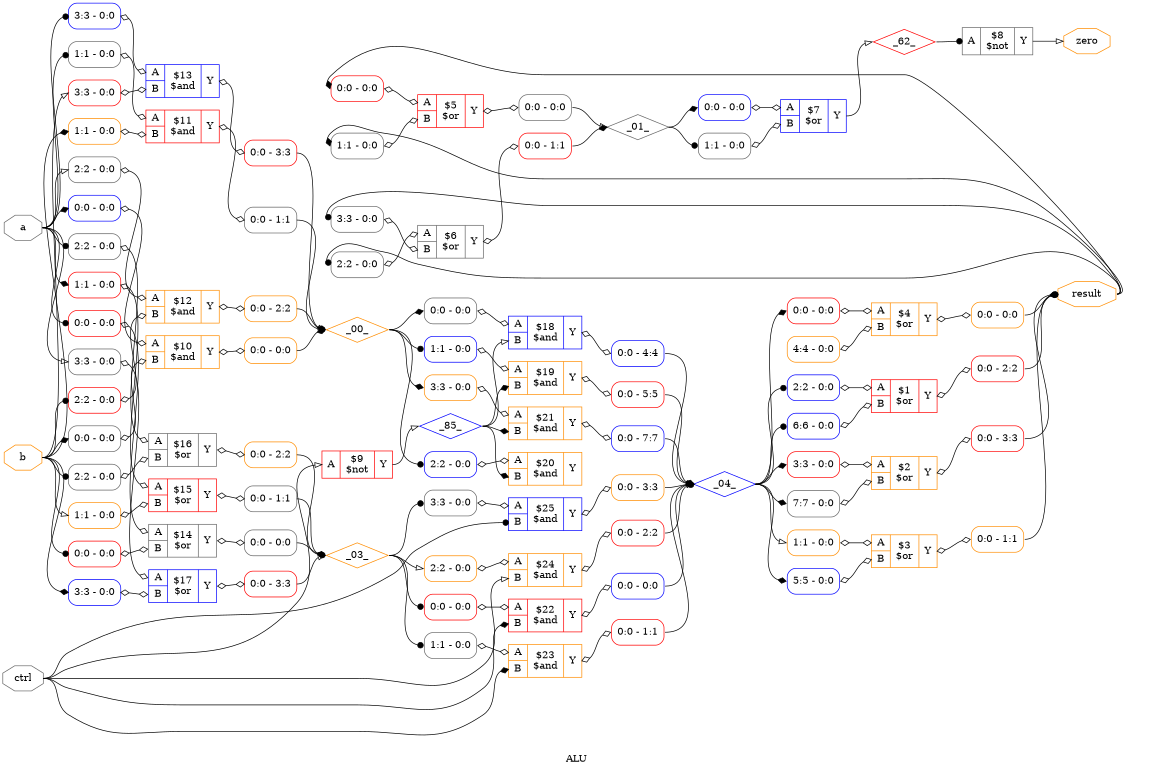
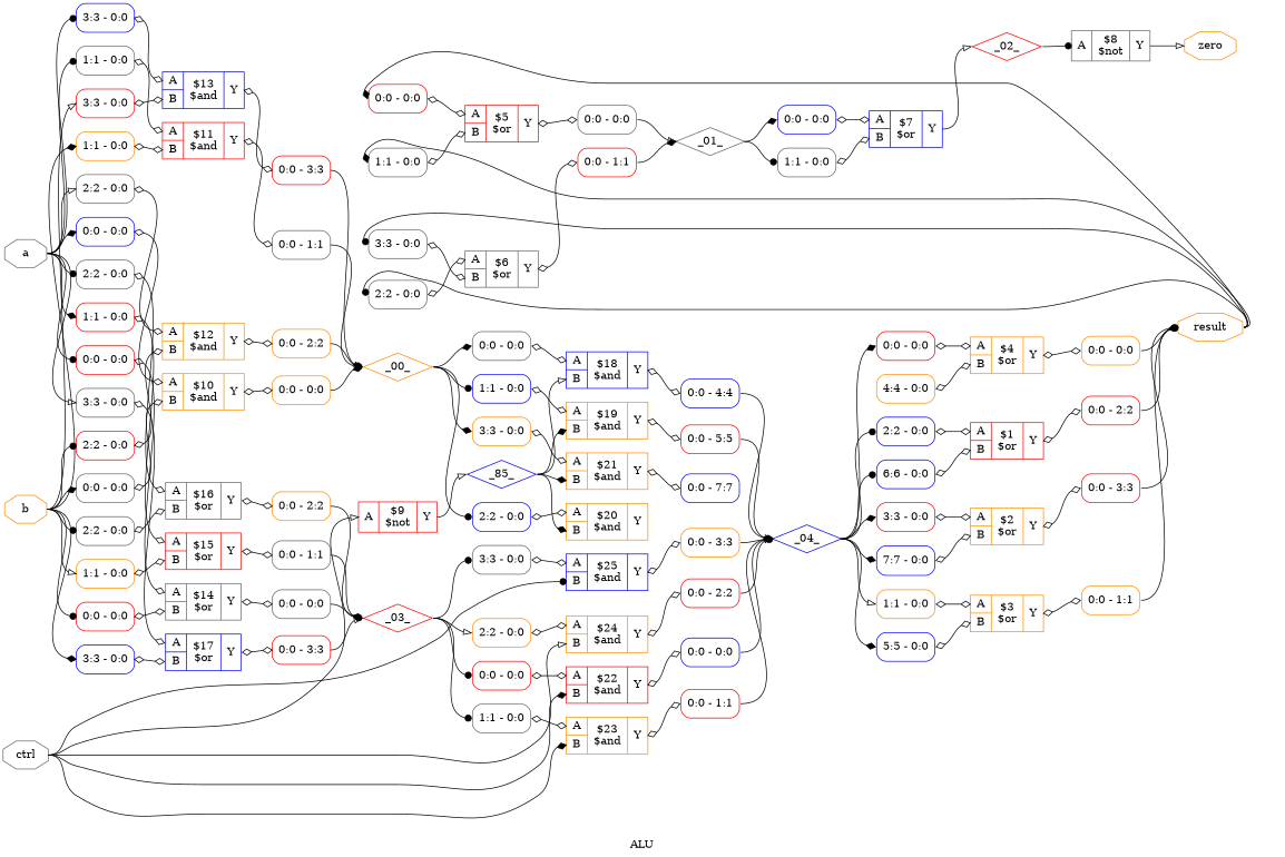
  digraph {
    label=ALU
    rankdir=LR
    remincross=true
    node [color=darkorange shape=record style=rounded]
    edge [arrowhead=odiamond color=black headport=w tailport=e]
    n1 [color=gray40 fontcolor=black label=a shape=octagon style=""]
    n2 [fontcolor=black label=b shape=octagon style=""]
    n3 [color=gray40 fontcolor=black label=ctrl shape=octagon style=""]
    n4 [fontcolor=black label=result shape=octagon style=""]
    n5 [fontcolor=black label=zero shape=octagon style=""]
    n6 [color=blue label="<s0> 0:0 - 0:0 "]
    n7 [color=gray40 label="<s0> 1:1 - 0:0 "]
    n8 [color=gray40 label="<s0> 2:2 - 0:0 "]
    n9 [color=blue label="<s0> 3:3 - 0:0 "]
    n10 [color=red label="<s0> 0:0 - 0:0 "]
    n11 [color=red label="<s0> 1:1 - 0:0 "]
    n12 [color=gray40 label="<s0> 2:2 - 0:0 "]
    n13 [color=gray40 label="<s0> 3:3 - 0:0 "]
    n14 [color=gray40 label="<s0> 0:0 - 0:0 "]
    n15 [label="<s0> 1:1 - 0:0 "]
    n16 [color=red label="<s0> 2:2 - 0:0 "]
    n17 [color=red label="<s0> 3:3 - 0:0 "]
    n18 [color=red label="<s0> 0:0 - 0:0 "]
    n19 [label="<s0> 1:1 - 0:0 "]
    n20 [color=gray40 label="<s0> 2:2 - 0:0 "]
    n21 [color=blue label="<s0> 3:3 - 0:0 "]
    n22 [color=red label="{{<p13> A|<p14> B}|$22\n$and|{<p15> Y}}" style=""]
    n23 [label="{{<p13> A|<p14> B}|$23\n$and|{<p15> Y}}" style=""]
    n24 [label="{{<p13> A|<p14> B}|$24\n$and|{<p15> Y}}" style=""]
    n25 [color=blue label="{{<p13> A|<p14> B}|$25\n$and|{<p15> Y}}" style=""]
    n26 [color=red label="{{<p13> A}|$9\n$not|{<p15> Y}}" style=""]
    n27 [color=red label="<s0> 0:0 - 0:0 "]
    n28 [color=gray40 label="<s0> 1:1 - 0:0 "]
    n29 [color=gray40 label="<s0> 2:2 - 0:0 "]
    n30 [color=gray40 label="<s0> 3:3 - 0:0 "]
    n31 [fontcolor=black label=_00_ shape=diamond style=""]
    n32 [color=gray40 label="<s0> 0:0 - 0:0 "]
    n33 [color=blue label="<s0> 1:1 - 0:0 "]
    n34 [color=blue label="<s0> 2:2 - 0:0 "]
    n35 [label="<s0> 3:3 - 0:0 "]
    n36 [color=blue label="{{<p13> A|<p14> B}|$18\n$and|{<p15> Y}}" style=""]
    n37 [label="{{<p13> A|<p14> B}|$19\n$and|{<p15> Y}}" style=""]
    n38 [label="{{<p13> A|<p14> B}|$20\n$and|{<p15> Y}}" style=""]
    n39 [label="{{<p13> A|<p14> B}|$21\n$and|{<p15> Y}}" style=""]
    n40 [color=gray40 fontcolor=black label=_01_ shape=diamond style=""]
    n41 [color=blue label="<s0> 0:0 - 0:0 "]
    n42 [color=gray40 label="<s0> 1:1 - 0:0 "]
    n43 [color=blue label="{{<p13> A|<p14> B}|$7\n$or|{<p15> Y}}" style=""]
-   n44 [color=red fontcolor=black label=_62_ shape=diamond style=""]
+   n44 [color=red fontcolor=black label=_02_ shape=diamond style=""]
    n45 [color=gray40 label="{{<p13> A}|$8\n$not|{<p15> Y}}" style=""]
-   n46 [fontcolor=black label=_03_ shape=diamond style=""]
+   n46 [color=red fontcolor=black label=_03_ shape=diamond style=""]
    n47 [color=red label="<s0> 0:0 - 0:0 "]
    n48 [color=gray40 label="<s0> 1:1 - 0:0 "]
    n49 [label="<s0> 2:2 - 0:0 "]
    n50 [color=gray40 label="<s0> 3:3 - 0:0 "]
    n51 [color=blue fontcolor=black label=_04_ shape=diamond style=""]
    n52 [color=blue label="<s0> 2:2 - 0:0 "]
    n53 [color=blue label="<s0> 6:6 - 0:0 "]
    n54 [color=red label="<s0> 3:3 - 0:0 "]
-   n55 [color=gray40 label="<s0> 7:7 - 0:0 "]
+   n55 [color=blue label="<s0> 7:7 - 0:0 "]
    n56 [label="<s0> 1:1 - 0:0 "]
    n57 [color=blue label="<s0> 5:5 - 0:0 "]
    n58 [color=red label="<s0> 0:0 - 0:0 "]
    n59 [color=red label="{{<p13> A|<p14> B}|$1\n$or|{<p15> Y}}" style=""]
    n60 [label="{{<p13> A|<p14> B}|$2\n$or|{<p15> Y}}" style=""]
    n61 [label="{{<p13> A|<p14> B}|$3\n$or|{<p15> Y}}" style=""]
    n62 [label="{{<p13> A|<p14> B}|$4\n$or|{<p15> Y}}" style=""]
    n63 [label="<s0> 4:4 - 0:0 "]
    n64 [color=blue fontcolor=black label=_85_ shape=diamond style=""]
    n65 [color=blue label="<s0> 0:0 - 4:4 "]
    n66 [color=red label="<s0> 0:0 - 5:5 "]
    n67 [color=blue label="<s0> 0:0 - 7:7 "]
    n68 [label="{{<p13> A|<p14> B}|$10\n$and|{<p15> Y}}" style=""]
    n69 [color=red label="{{<p13> A|<p14> B}|$11\n$and|{<p15> Y}}" style=""]
    n70 [label="{{<p13> A|<p14> B}|$12\n$and|{<p15> Y}}" style=""]
    n71 [color=blue label="{{<p13> A|<p14> B}|$13\n$and|{<p15> Y}}" style=""]
    n72 [color=gray40 label="{{<p13> A|<p14> B}|$14\n$or|{<p15> Y}}" style=""]
    n73 [color=red label="{{<p13> A|<p14> B}|$15\n$or|{<p15> Y}}" style=""]
    n74 [color=gray40 label="{{<p13> A|<p14> B}|$16\n$or|{<p15> Y}}" style=""]
    n75 [color=blue label="{{<p13> A|<p14> B}|$17\n$or|{<p15> Y}}" style=""]
    n76 [color=blue label="<s0> 0:0 - 0:0 "]
    n77 [color=red label="<s0> 0:0 - 1:1 "]
    n78 [color=red label="<s0> 0:0 - 2:2 "]
    n79 [label="<s0> 0:0 - 3:3 "]
    n80 [color=red label="{{<p13> A|<p14> B}|$5\n$or|{<p15> Y}}" style=""]
    n81 [color=gray40 label="{{<p13> A|<p14> B}|$6\n$or|{<p15> Y}}" style=""]
    n82 [label="<s0> 0:0 - 0:0 "]
    n83 [color=gray40 label="<s0> 0:0 - 1:1 "]
    n84 [label="<s0> 0:0 - 2:2 "]
    n85 [color=red label="<s0> 0:0 - 3:3 "]
    n86 [color=red label="<s0> 0:0 - 2:2 "]
    n87 [color=red label="<s0> 0:0 - 3:3 "]
    n88 [label="<s0> 0:0 - 1:1 "]
    n89 [label="<s0> 0:0 - 0:0 "]
    n90 [color=gray40 label="<s0> 0:0 - 0:0 "]
    n91 [color=red label="<s0> 0:0 - 1:1 "]
    n92 [color=gray40 label="<s0> 0:0 - 0:0 "]
    n93 [color=gray40 label="<s0> 0:0 - 1:1 "]
    n94 [label="<s0> 0:0 - 2:2 "]
    n95 [color=red label="<s0> 0:0 - 3:3 "]
    subgraph sub_1 {
      rank=source
      n1
      n2
      n3
    }
    subgraph sub_2 {
      rank=sink
      n4
      n5
    }
    n1 -> n6 [arrowhead=diamond headport="s0:w"]
    n1 -> n7 [arrowhead=dot headport="s0:w"]
    n1 -> n8 [arrowhead=onormal headport="s0:w"]
    n1 -> n9 [arrowhead=dot headport="s0:w"]
    n1 -> n10 [arrowhead=dot headport="s0:w"]
    n1 -> n11 [arrowhead=diamond headport="s0:w"]
    n1 -> n12 [arrowhead=dot headport="s0:w"]
    n1 -> n13 [arrowhead=onormal headport="s0:w"]
    n2 -> n14 [arrowhead=diamond headport="s0:w"]
    n2 -> n15 [arrowhead=diamond headport="s0:w"]
    n2 -> n16 [arrowhead=dot headport="s0:w"]
    n2 -> n17 [arrowhead=onormal headport="s0:w"]
    n2 -> n18 [arrowhead=dot headport="s0:w"]
    n2 -> n19 [arrowhead=onormal headport="s0:w"]
    n2 -> n20 [arrowhead=dot headport="s0:w"]
    n2 -> n21 [arrowhead=diamond headport="s0:w"]
    n3 -> n22 [arrowhead=diamond headport="p14:w"]
    n3 -> n23 [arrowhead=diamond headport="p14:w"]
    n3 -> n24 [arrowhead=onormal headport="p14:w"]
    n3 -> n25 [arrowhead=dot headport="p14:w"]
    n3 -> n26 [arrowhead=onormal headport="p13:w"]
    n4 -> n27 [arrowhead=diamond headport="s0:w"]
    n4 -> n28 [arrowhead=diamond headport="s0:w"]
    n4 -> n29 [arrowhead=dot headport="s0:w"]
    n4 -> n30 [arrowhead=dot headport="s0:w"]
    n6 -> n68 [arrowtail=odiamond dir=both headport="p13:w"]
    n7 -> n69 [arrowtail=odiamond dir=both headport="p13:w"]
    n8 -> n70 [arrowtail=odiamond dir=both headport="p13:w"]
    n9 -> n71 [arrowtail=odiamond dir=both headport="p13:w"]
    n10 -> n72 [arrowtail=odiamond dir=both headport="p13:w"]
    n11 -> n73 [arrowtail=odiamond dir=both headport="p13:w"]
    n12 -> n74 [arrowtail=odiamond dir=both headport="p13:w"]
    n13 -> n75 [arrowtail=odiamond dir=both headport="p13:w"]
    n14 -> n68 [arrowtail=odiamond dir=both headport="p14:w"]
    n15 -> n69 [arrowtail=odiamond dir=both headport="p14:w"]
    n16 -> n70 [arrowtail=odiamond dir=both headport="p14:w"]
    n17 -> n71 [arrowtail=odiamond dir=both headport="p14:w"]
    n18 -> n72 [arrowtail=odiamond dir=both headport="p14:w"]
    n19 -> n73 [arrowtail=odiamond dir=both headport="p14:w"]
    n20 -> n74 [arrowtail=odiamond dir=both headport="p14:w"]
    n21 -> n75 [arrowtail=odiamond dir=both headport="p14:w"]
    n22 -> n76 [arrowtail=odiamond dir=both tailport="p15:e"]
    n23 -> n77 [arrowtail=odiamond dir=both tailport="p15:e"]
    n24 -> n78 [arrowtail=odiamond dir=both tailport="p15:e"]
    n25 -> n79 [arrowtail=odiamond dir=both tailport="p15:e"]
    n26 -> n64 [arrowhead=onormal tailport="p15:e"]
    n27 -> n80 [arrowtail=odiamond dir=both headport="p13:w"]
    n28 -> n80 [arrowtail=odiamond dir=both headport="p14:w"]
    n29 -> n81 [arrowtail=odiamond dir=both headport="p13:w"]
    n30 -> n81 [arrowtail=odiamond dir=both headport="p14:w"]
    n31 -> n32 [arrowhead=diamond headport="s0:w"]
    n31 -> n33 [arrowhead=dot headport="s0:w"]
    n31 -> n34 [arrowhead=dot headport="s0:w"]
    n31 -> n35 [arrowhead=diamond headport="s0:w"]
    n32 -> n36 [arrowtail=odiamond dir=both headport="p13:w"]
    n33 -> n37 [arrowtail=odiamond dir=both headport="p13:w"]
    n34 -> n38 [arrowtail=odiamond dir=both headport="p13:w"]
    n35 -> n39 [arrowtail=odiamond dir=both headport="p13:w"]
    n36 -> n65 [arrowtail=odiamond dir=both tailport="p15:e"]
    n37 -> n66 [arrowtail=odiamond dir=both tailport="p15:e"]
    n39 -> n67 [arrowtail=odiamond dir=both tailport="p15:e"]
    n40 -> n41 [arrowhead=diamond headport="s0:w"]
    n40 -> n42 [arrowhead=dot headport="s0:w"]
    n41 -> n43 [arrowtail=odiamond dir=both headport="p13:w"]
    n42 -> n43 [arrowtail=odiamond dir=both headport="p14:w"]
    n43 -> n44 [arrowhead=onormal tailport="p15:e"]
    n44 -> n45 [arrowhead=dot headport="p13:w"]
    n45 -> n5 [arrowhead=onormal tailport="p15:e"]
    n46 -> n47 [arrowhead=dot headport="s0:w"]
    n46 -> n48 [arrowhead=dot headport="s0:w"]
    n46 -> n49 [arrowhead=onormal headport="s0:w"]
    n46 -> n50 [arrowhead=dot headport="s0:w"]
    n47 -> n22 [arrowtail=odiamond dir=both headport="p13:w"]
    n48 -> n23 [arrowtail=odiamond dir=both headport="p13:w"]
    n49 -> n24 [arrowtail=odiamond dir=both headport="p13:w"]
    n50 -> n25 [arrowtail=odiamond dir=both headport="p13:w"]
    n51 -> n52 [arrowhead=dot headport="s0:w"]
    n51 -> n53 [arrowhead=dot headport="s0:w"]
    n51 -> n54 [arrowhead=diamond headport="s0:w"]
    n51 -> n55 [arrowhead=diamond headport="s0:w"]
    n51 -> n56 [arrowhead=onormal headport="s0:w"]
    n51 -> n57 [arrowhead=diamond headport="s0:w"]
    n51 -> n58 [arrowhead=diamond headport="s0:w"]
    n52 -> n59 [arrowtail=odiamond dir=both headport="p13:w"]
    n53 -> n59 [arrowtail=odiamond dir=both headport="p14:w"]
    n54 -> n60 [arrowtail=odiamond dir=both headport="p13:w"]
    n55 -> n60 [arrowtail=odiamond dir=both headport="p14:w"]
    n56 -> n61 [arrowtail=odiamond dir=both headport="p13:w"]
    n57 -> n61 [arrowtail=odiamond dir=both headport="p14:w"]
    n58 -> n62 [arrowtail=odiamond dir=both headport="p13:w"]
    n59 -> n86 [arrowtail=odiamond dir=both tailport="p15:e"]
    n60 -> n87 [arrowtail=odiamond dir=both tailport="p15:e"]
    n61 -> n88 [arrowtail=odiamond dir=both tailport="p15:e"]
    n62 -> n89 [arrowtail=odiamond dir=both tailport="p15:e"]
    n63 -> n62 [arrowtail=odiamond dir=both headport="p14:w"]
    n64 -> n36 [arrowhead=onormal headport="p14:w"]
    n64 -> n37 [arrowhead=diamond headport="p14:w"]
    n64 -> n38 [arrowhead=diamond headport="p14:w"]
    n64 -> n39 [arrowhead=diamond headport="p14:w"]
    n65 -> n51 [arrowhead=diamond tailport="s0:e"]
    n66 -> n51 [arrowhead=onormal tailport="s0:e"]
-   n67 -> n51 [arrowhead=diamond tailport="s0:e"]
    n68 -> n82 [arrowtail=odiamond dir=both tailport="p15:e"]
    n69 -> n83 [arrowtail=odiamond dir=both tailport="p15:e"]
    n70 -> n84 [arrowtail=odiamond dir=both tailport="p15:e"]
    n71 -> n85 [arrowtail=odiamond dir=both tailport="p15:e"]
    n72 -> n92 [arrowtail=odiamond dir=both tailport="p15:e"]
    n73 -> n93 [arrowtail=odiamond dir=both tailport="p15:e"]
    n74 -> n94 [arrowtail=odiamond dir=both tailport="p15:e"]
    n75 -> n95 [arrowtail=odiamond dir=both tailport="p15:e"]
    n76 -> n51 [arrowhead=onormal tailport="s0:e"]
    n77 -> n51 [arrowhead=onormal tailport="s0:e"]
    n78 -> n51 [arrowhead=dot tailport="s0:e"]
    n79 -> n51 [arrowhead=diamond tailport="s0:e"]
    n80 -> n90 [arrowtail=odiamond dir=both tailport="p15:e"]
    n81 -> n91 [arrowtail=odiamond dir=both tailport="p15:e"]
    n82 -> n31 [arrowhead=diamond tailport="s0:e"]
    n83 -> n31 [arrowhead=dot tailport="s0:e"]
    n84 -> n31 [arrowhead=diamond tailport="s0:e"]
    n85 -> n31 [arrowhead=onormal tailport="s0:e"]
    n86 -> n4 [arrowhead=diamond tailport="s0:e"]
    n87 -> n4 [arrowhead=diamond tailport="s0:e"]
    n88 -> n4 [arrowhead=dot tailport="s0:e"]
    n89 -> n4 [arrowhead=dot tailport="s0:e"]
    n90 -> n40 [arrowhead=onormal tailport="s0:e"]
    n91 -> n40 [arrowhead=diamond tailport="s0:e"]
    n92 -> n46 [arrowhead=diamond tailport="s0:e"]
    n93 -> n46 [arrowhead=diamond tailport="s0:e"]
    n94 -> n46 [arrowhead=dot tailport="s0:e"]
    n95 -> n46 [arrowhead=onormal tailport="s0:e"]
  }
